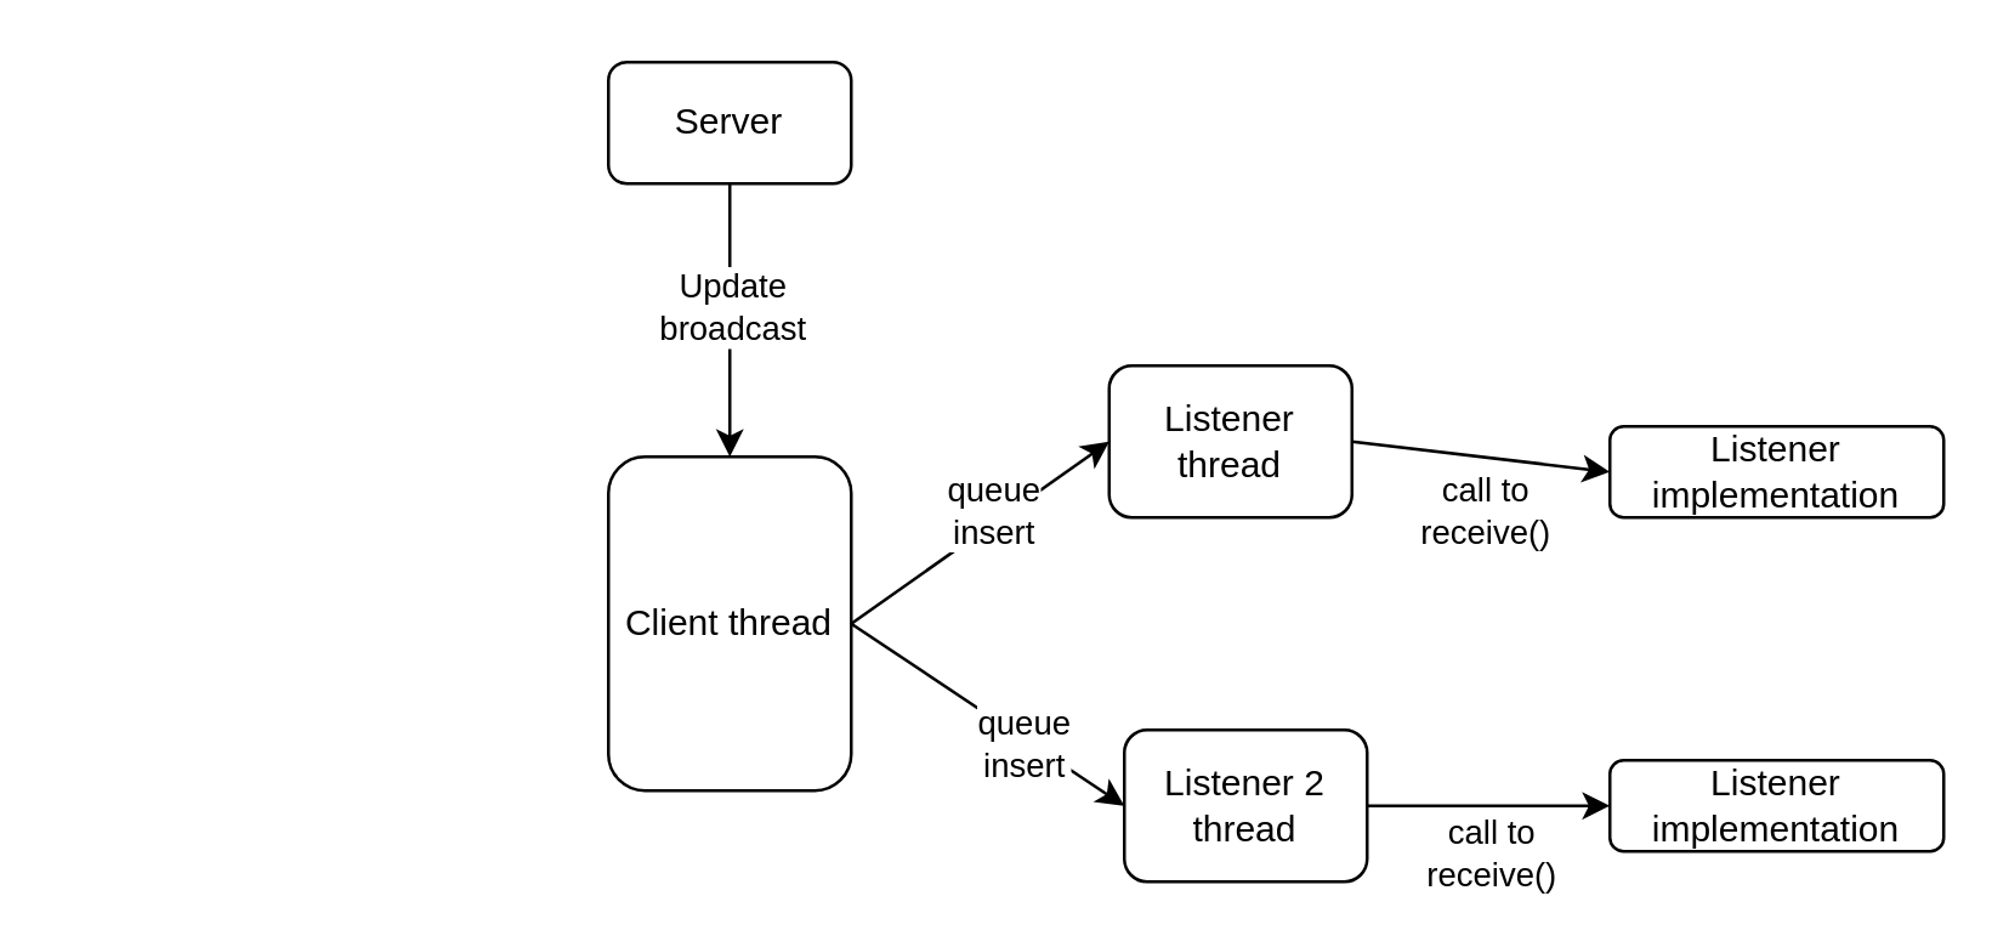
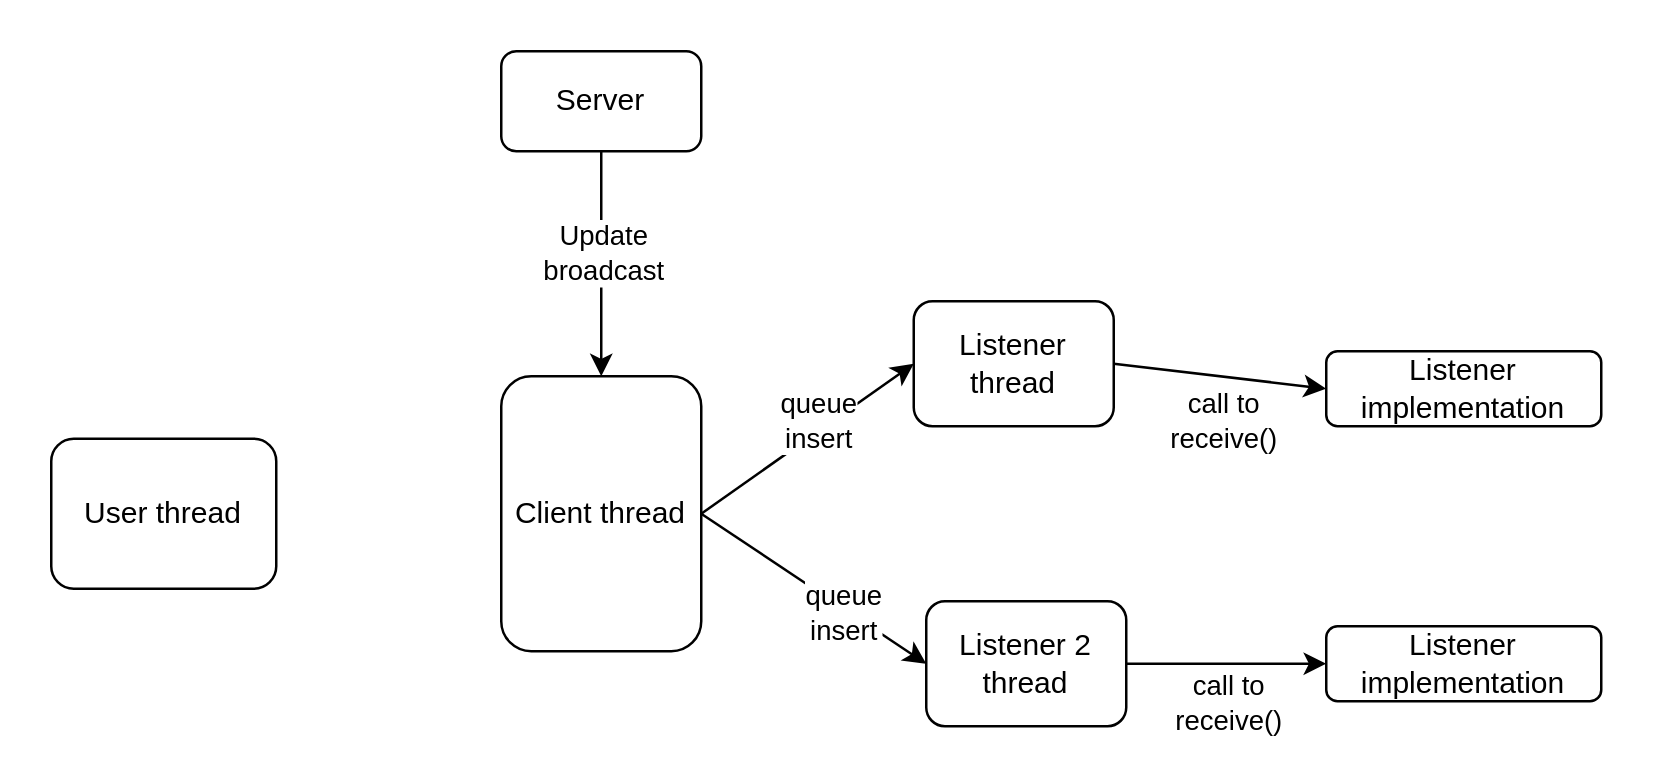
  <mxCell id="0" />
  <mxCell id="1" parent="0" />
+ <mxCell id="2" value="User thread" style="rounded=1;whiteSpace=wrap;html=1;" vertex="1" parent="1"><mxGeometry x="20" y="175" width="90" height="60" as="geometry" /></mxCell>
  <mxCell id="3" style="edgeStyle=none;html=1;exitX=1;exitY=0.5;exitDx=0;exitDy=0;entryX=0;entryY=0.5;entryDx=0;entryDy=0;" edge="1" parent="1" source="5" target="8"><mxGeometry relative="1" as="geometry" /></mxCell>
  <mxCell id="4" value="queue &lt;br&gt;insert" style="edgeLabel;html=1;align=center;verticalAlign=middle;resizable=0;points=[];" vertex="1" connectable="0" parent="3"><mxGeometry x="0.284" y="-2" relative="1" as="geometry"><mxPoint x="-9" as="offset" /></mxGeometry></mxCell>
  <mxCell id="5" value="Client thread" style="rounded=1;whiteSpace=wrap;html=1;" vertex="1" parent="1"><mxGeometry x="200" y="150" width="80" height="110" as="geometry" /></mxCell>
  <mxCell id="6" style="edgeStyle=none;html=1;exitX=1;exitY=0.5;exitDx=0;exitDy=0;entryX=0;entryY=0.5;entryDx=0;entryDy=0;" edge="1" parent="1" source="8" target="15"><mxGeometry relative="1" as="geometry" /></mxCell>
  <mxCell id="7" value="call to &lt;br&gt;receive()" style="edgeLabel;html=1;align=center;verticalAlign=middle;resizable=0;points=[];" vertex="1" connectable="0" parent="6"><mxGeometry x="0.446" y="-2" relative="1" as="geometry"><mxPoint x="-18" y="13" as="offset" /></mxGeometry></mxCell>
  <mxCell id="8" value="Listener thread" style="rounded=1;whiteSpace=wrap;html=1;" vertex="1" parent="1"><mxGeometry x="365" y="120" width="80" height="50" as="geometry" /></mxCell>
  <mxCell id="9" value="Listener 2&lt;br&gt;thread" style="rounded=1;whiteSpace=wrap;html=1;" vertex="1" parent="1"><mxGeometry x="370" y="240" width="80" height="50" as="geometry" /></mxCell>
  <mxCell id="10" style="edgeStyle=none;html=1;exitX=1;exitY=0.5;exitDx=0;exitDy=0;entryX=0;entryY=0.5;entryDx=0;entryDy=0;" edge="1" parent="1" source="5" target="9"><mxGeometry relative="1" as="geometry"><mxPoint x="290" y="215" as="sourcePoint" /><mxPoint x="380" y="165" as="targetPoint" /></mxGeometry></mxCell>
  <mxCell id="11" value="queue &lt;br&gt;insert" style="edgeLabel;html=1;align=center;verticalAlign=middle;resizable=0;points=[];" vertex="1" connectable="0" parent="10"><mxGeometry x="0.284" y="-2" relative="1" as="geometry"><mxPoint as="offset" /></mxGeometry></mxCell>
  <mxCell id="12" style="edgeStyle=none;html=1;exitX=0.5;exitY=1;exitDx=0;exitDy=0;" edge="1" parent="1" source="14" target="5"><mxGeometry relative="1" as="geometry" /></mxCell>
  <mxCell id="13" value="Update &lt;br&gt;broadcast" style="edgeLabel;html=1;align=center;verticalAlign=middle;resizable=0;points=[];" vertex="1" connectable="0" parent="12"><mxGeometry x="-0.523" relative="1" as="geometry"><mxPoint y="19" as="offset" /></mxGeometry></mxCell>
  <mxCell id="14" value="Server" style="rounded=1;whiteSpace=wrap;html=1;" vertex="1" parent="1"><mxGeometry x="200" y="20" width="80" height="40" as="geometry" /></mxCell>
  <mxCell id="15" value="Listener implementation" style="rounded=1;whiteSpace=wrap;html=1;" vertex="1" parent="1"><mxGeometry x="530" y="140" width="110" height="30" as="geometry" /></mxCell>
  <mxCell id="16" value="Listener implementation" style="rounded=1;whiteSpace=wrap;html=1;" vertex="1" parent="1"><mxGeometry x="530" y="250" width="110" height="30" as="geometry" /></mxCell>
  <mxCell id="17" style="edgeStyle=none;html=1;entryX=0;entryY=0.5;entryDx=0;entryDy=0;exitX=1;exitY=0.5;exitDx=0;exitDy=0;" edge="1" parent="1" source="9" target="16"><mxGeometry relative="1" as="geometry"><mxPoint x="460" y="260" as="sourcePoint" /><mxPoint x="530" y="264.66" as="targetPoint" /></mxGeometry></mxCell>
  <mxCell id="18" value="call to &lt;br&gt;receive()" style="edgeLabel;html=1;align=center;verticalAlign=middle;resizable=0;points=[];" vertex="1" connectable="0" parent="17"><mxGeometry x="0.446" y="-2" relative="1" as="geometry"><mxPoint x="-18" y="13" as="offset" /></mxGeometry></mxCell>
